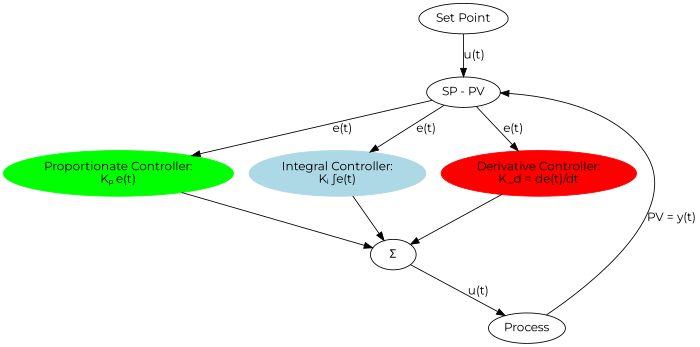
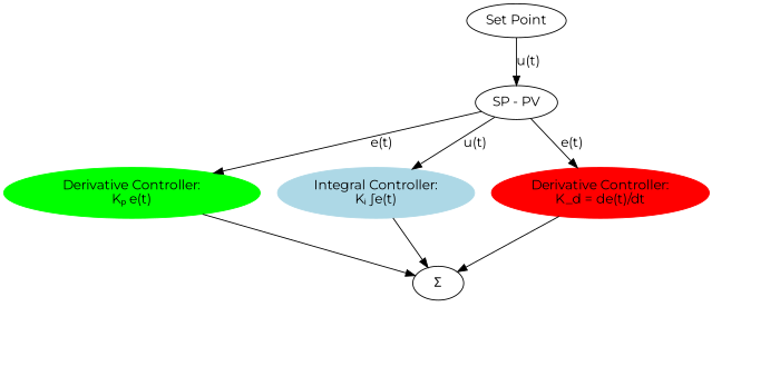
  digraph {
    fontname=Montserrat
    node [fontname=Montserrat]
    edge [fontname=Montserrat]
    n1 [label="Set Point"]
    n2 [label="SP - PV"]
-   n3 [color=green label="Proportionate Controller:\nKₚ e(t)" style=filled]
+   n3 [color=green label="Derivative Controller:\nKₚ e(t)" style=filled]
    n4 [color=lightblue label="Integral Controller:\nKᵢ ∫e(t)" style=filled]
    n5 [color=red label="Derivative Controller:\nK_d = de(t)/dt" style=filled]
-   n6 [label=Process]
    n7 [label="Σ"]
    n1 -> n2 [label="u(t)"]
    n2 -> n3 [label="e(t)"]
-   n2 -> n4 [label="e(t)"]
+   n2 -> n4 [label="u(t)"]
    n2 -> n5 [label="e(t)"]
    n3 -> n7
    n4 -> n7
    n5 -> n7
-   n6 -> n2 [label="PV = y(t)"]
-   n7 -> n6 [label="u(t)"]
  }
